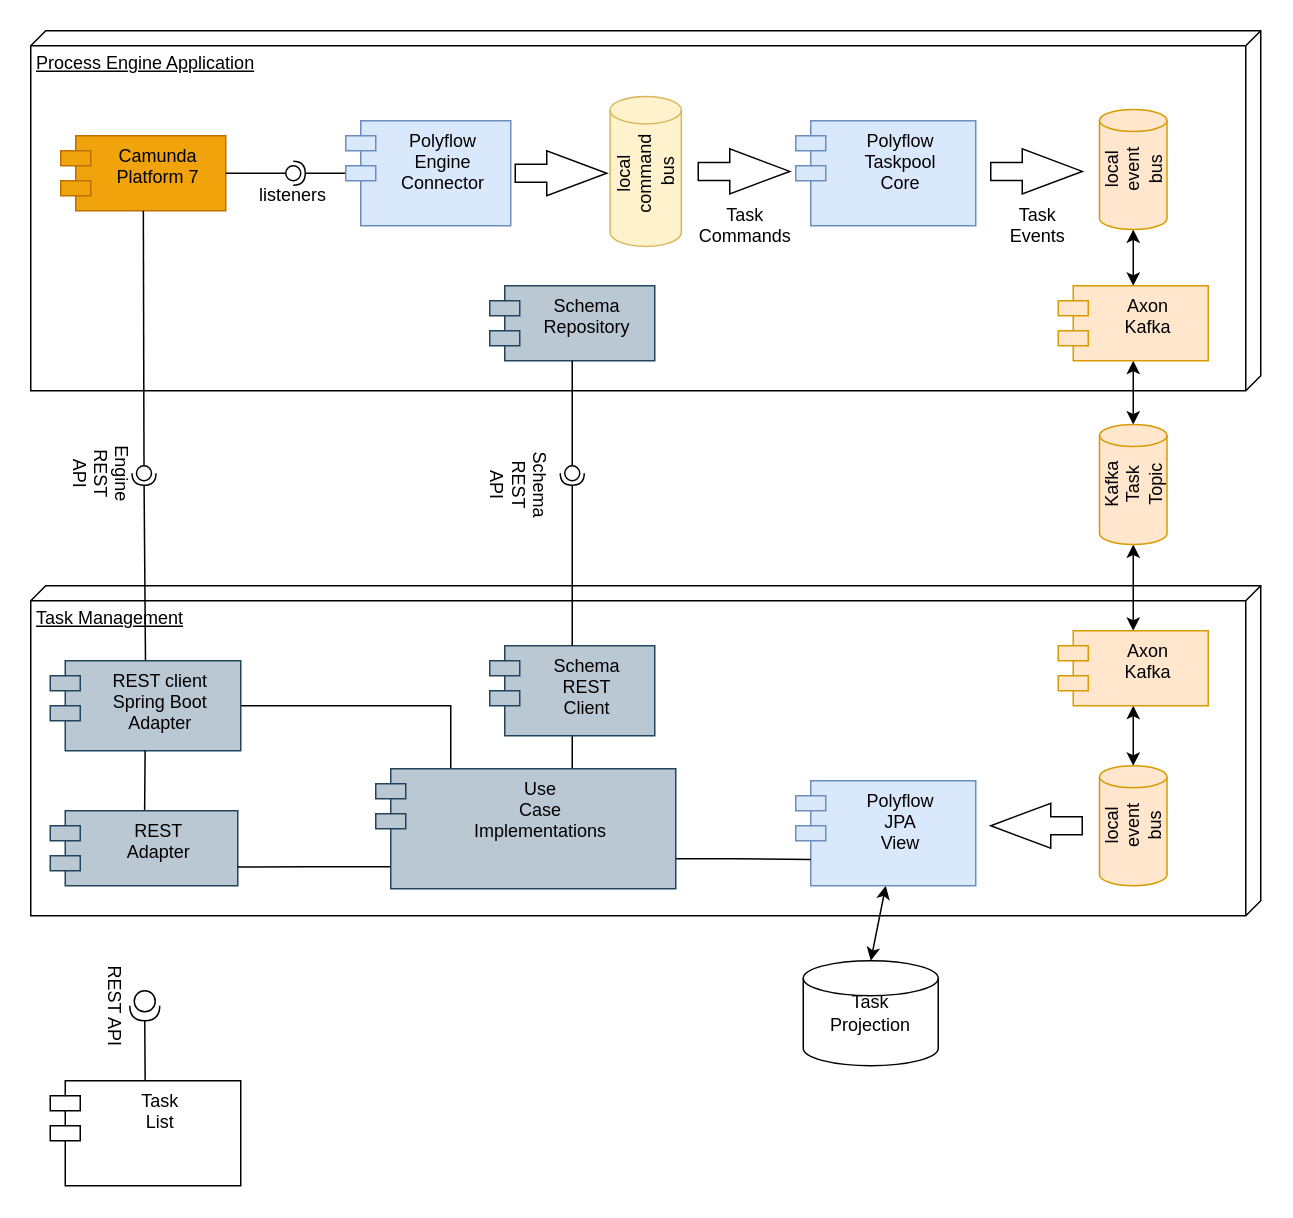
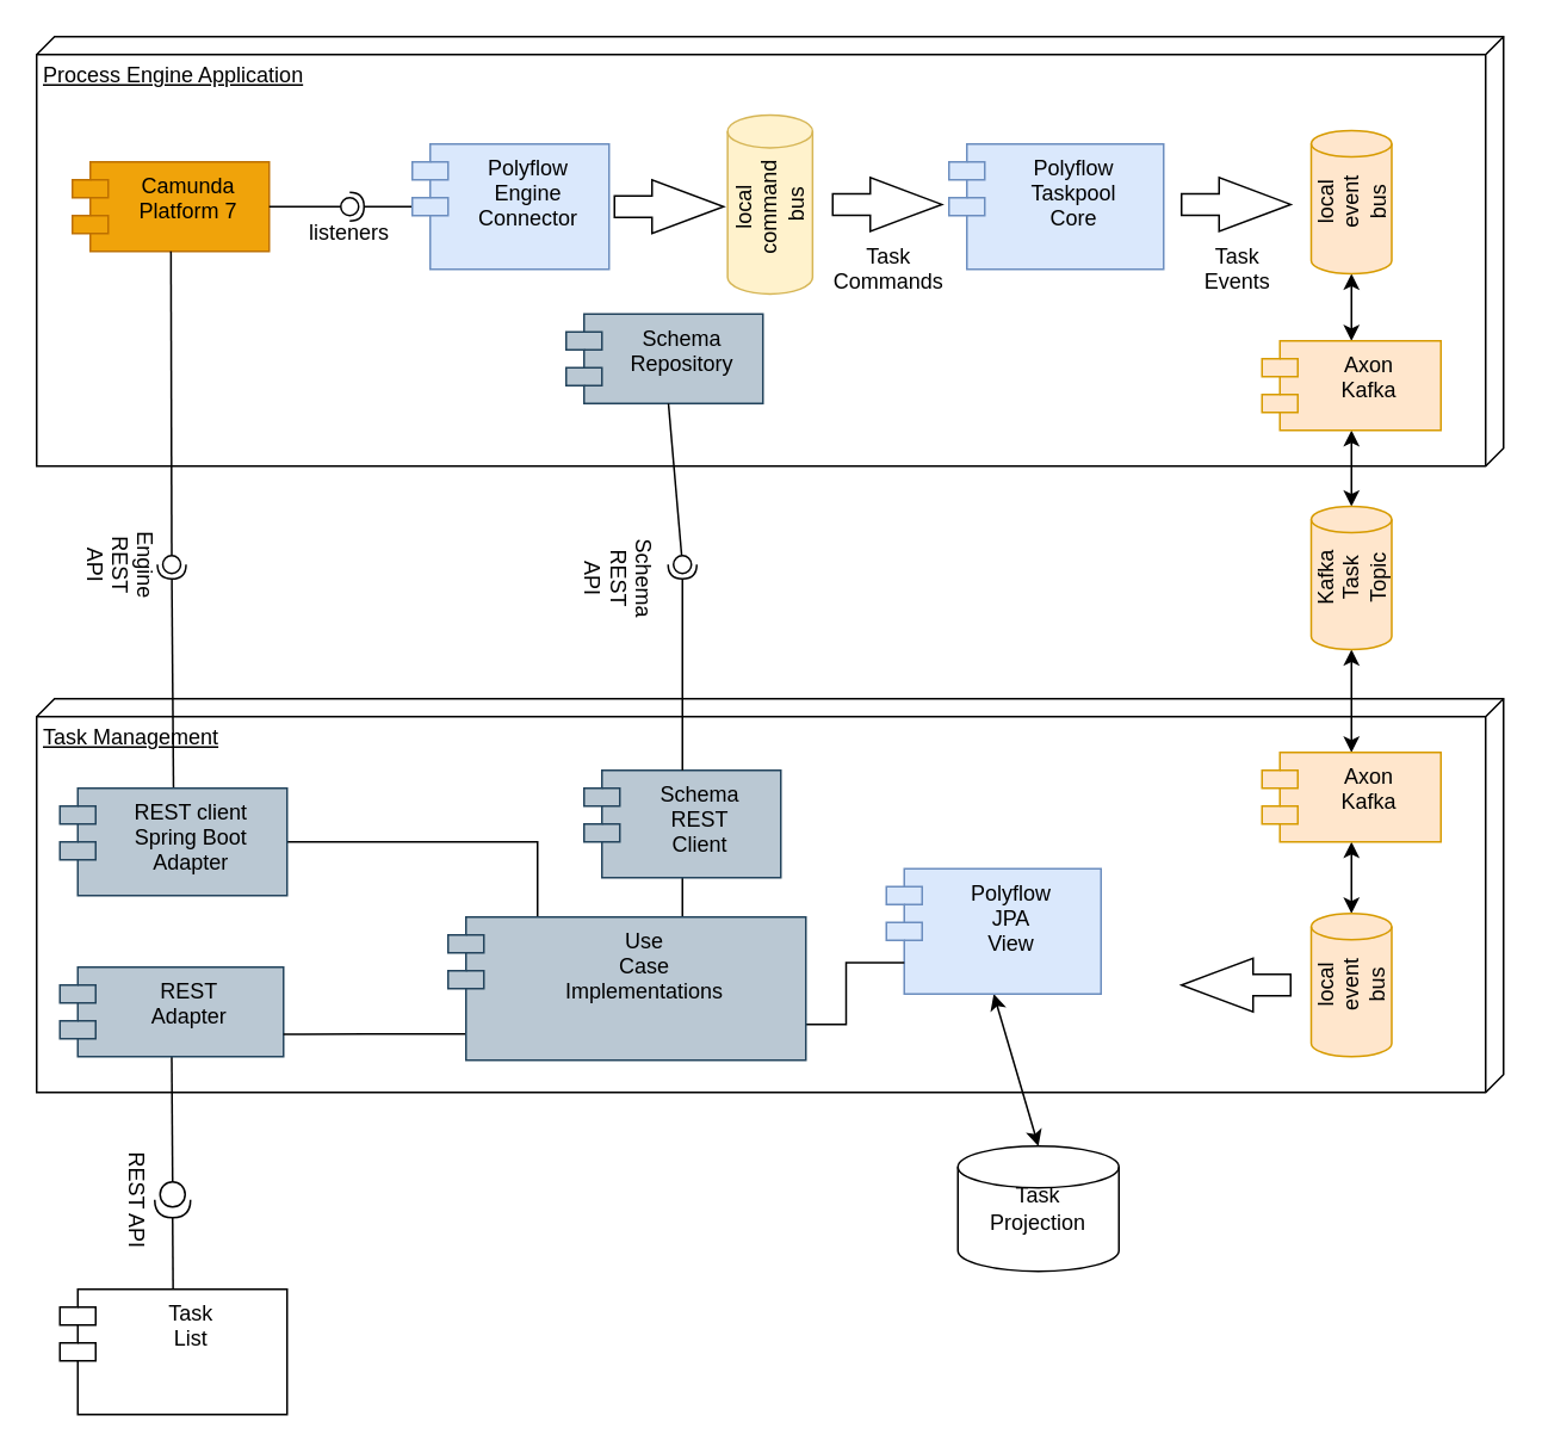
  <mxCell id="0" />
  <mxCell id="1" parent="0" />
  <mxCell id="2" value="Task Management" style="verticalAlign=top;align=left;spacingTop=8;spacingLeft=2;spacingRight=12;shape=cube;size=10;direction=south;fontStyle=4;html=1;" parent="1" vertex="1"><mxGeometry x="20" y="390" width="820" height="220" as="geometry" /></mxCell>
  <mxCell id="3" value="Process Engine Application" style="verticalAlign=top;align=left;spacingTop=8;spacingLeft=2;spacingRight=12;shape=cube;size=10;direction=south;fontStyle=4;html=1;" parent="1" vertex="1"><mxGeometry x="20" y="20" width="820" height="240" as="geometry" /></mxCell>
  <mxCell id="4" value="Camunda &#10;Platform 7" style="shape=module;align=left;spacingLeft=20;align=center;verticalAlign=top;fillColor=#f0a30a;strokeColor=#BD7000;fontColor=#000000;" parent="1" vertex="1"><mxGeometry x="40" y="90" width="110" height="50" as="geometry" /></mxCell>
  <mxCell id="5" value="" style="rounded=0;orthogonalLoop=1;jettySize=auto;html=1;endArrow=none;endFill=0;sketch=0;sourcePerimeterSpacing=0;targetPerimeterSpacing=0;edgeStyle=orthogonalEdgeStyle;exitX=1;exitY=0.5;exitDx=0;exitDy=0;" parent="1" source="4" target="7" edge="1"><mxGeometry relative="1" as="geometry"><mxPoint x="370" y="5" as="sourcePoint" /></mxGeometry></mxCell>
  <mxCell id="6" value="" style="rounded=0;orthogonalLoop=1;jettySize=auto;html=1;endArrow=halfCircle;endFill=0;entryX=0.5;entryY=0.5;endSize=6;strokeWidth=1;sketch=0;edgeStyle=orthogonalEdgeStyle;" parent="1" source="8" target="7" edge="1"><mxGeometry relative="1" as="geometry"><mxPoint x="410" y="5" as="sourcePoint" /></mxGeometry></mxCell>
  <mxCell id="7" value="&lt;br&gt;&lt;br&gt;listeners" style="ellipse;whiteSpace=wrap;html=1;align=center;aspect=fixed;resizable=0;points=[];outlineConnect=0;sketch=0;" parent="1" vertex="1"><mxGeometry x="190" y="110" width="10" height="10" as="geometry" /></mxCell>
  <mxCell id="8" value="Polyflow&#10;Engine&#10;Connector" style="shape=module;align=left;spacingLeft=20;align=center;verticalAlign=top;fillColor=#dae8fc;strokeColor=#6c8ebf;" parent="1" vertex="1"><mxGeometry x="230" y="80" width="110" height="70" as="geometry" /></mxCell>
  <mxCell id="9" value="Polyflow&#10;Taskpool&#10;Core" style="shape=module;align=left;spacingLeft=20;align=center;verticalAlign=top;fillColor=#dae8fc;strokeColor=#6c8ebf;" parent="1" vertex="1"><mxGeometry x="530" y="80" width="120" height="70" as="geometry" /></mxCell>
  <mxCell id="10" value="local&amp;nbsp;&lt;br&gt;command&amp;nbsp;&lt;br&gt;bus" style="strokeWidth=1;html=1;shape=mxgraph.flowchart.direct_data;whiteSpace=wrap;rotation=-90;fillColor=#fff2cc;strokeColor=#d6b656;" parent="1" vertex="1"><mxGeometry x="380" y="90" width="100" height="47.5" as="geometry" /></mxCell>
  <mxCell id="11" value="" style="verticalLabelPosition=bottom;verticalAlign=top;html=1;strokeWidth=1;shape=mxgraph.arrows2.arrow;dy=0.6;dx=40;notch=0;" parent="1" vertex="1"><mxGeometry x="343" y="100" width="61" height="30" as="geometry" /></mxCell>
  <mxCell id="12" value="Task&lt;br&gt;Commands" style="verticalLabelPosition=bottom;verticalAlign=top;html=1;strokeWidth=1;shape=mxgraph.arrows2.arrow;dy=0.6;dx=40;notch=0;" parent="1" vertex="1"><mxGeometry x="465" y="98.75" width="61" height="30" as="geometry" /></mxCell>
  <mxCell id="13" style="edgeStyle=none;rounded=0;orthogonalLoop=1;jettySize=auto;html=1;exitX=0;exitY=0.5;exitDx=0;exitDy=0;exitPerimeter=0;entryX=0.5;entryY=0;entryDx=0;entryDy=0;startArrow=classic;startFill=1;" parent="1" source="14" target="17" edge="1"><mxGeometry relative="1" as="geometry" /></mxCell>
  <mxCell id="14" value="local&lt;br&gt;event&lt;br&gt;bus" style="strokeWidth=1;html=1;shape=mxgraph.flowchart.direct_data;whiteSpace=wrap;rotation=-90;fillColor=#ffe6cc;strokeColor=#d79b00;" parent="1" vertex="1"><mxGeometry x="715" y="90" width="80" height="45" as="geometry" /></mxCell>
  <mxCell id="15" value="Task&lt;br&gt;Events" style="verticalLabelPosition=bottom;verticalAlign=top;html=1;strokeWidth=1;shape=mxgraph.arrows2.arrow;dy=0.6;dx=40;notch=0;" parent="1" vertex="1"><mxGeometry x="660" y="98.75" width="61" height="30" as="geometry" /></mxCell>
  <mxCell id="16" style="edgeStyle=none;rounded=0;orthogonalLoop=1;jettySize=auto;html=1;exitX=0.5;exitY=1;exitDx=0;exitDy=0;startArrow=classic;startFill=1;" parent="1" source="17" target="19" edge="1"><mxGeometry relative="1" as="geometry" /></mxCell>
  <mxCell id="17" value="Axon&#10;Kafka" style="shape=module;align=left;spacingLeft=20;align=center;verticalAlign=top;strokeWidth=1;fillColor=#ffe6cc;strokeColor=#d79b00;" parent="1" vertex="1"><mxGeometry x="705" y="190" width="100" height="50" as="geometry" /></mxCell>
  <mxCell id="18" style="edgeStyle=none;rounded=0;orthogonalLoop=1;jettySize=auto;html=1;exitX=0;exitY=0.5;exitDx=0;exitDy=0;exitPerimeter=0;startArrow=classic;startFill=1;" parent="1" source="19" target="21" edge="1"><mxGeometry relative="1" as="geometry" /></mxCell>
  <mxCell id="19" value="Kafka&lt;br&gt;Task&lt;br&gt;Topic" style="strokeWidth=1;html=1;shape=mxgraph.flowchart.direct_data;whiteSpace=wrap;rotation=-90;fillColor=#ffe6cc;strokeColor=#d79b00;" parent="1" vertex="1"><mxGeometry x="715" y="300" width="80" height="45" as="geometry" /></mxCell>
  <mxCell id="20" style="edgeStyle=none;rounded=0;orthogonalLoop=1;jettySize=auto;html=1;exitX=0.5;exitY=1;exitDx=0;exitDy=0;startArrow=classic;startFill=1;" parent="1" source="21" target="22" edge="1"><mxGeometry relative="1" as="geometry" /></mxCell>
  <mxCell id="21" value="Axon&#10;Kafka" style="shape=module;align=left;spacingLeft=20;align=center;verticalAlign=top;strokeWidth=1;fillColor=#ffe6cc;strokeColor=#d79b00;" parent="1" vertex="1"><mxGeometry x="705" y="420" width="100" height="50" as="geometry" /></mxCell>
  <mxCell id="22" value="local&lt;br&gt;event&lt;br&gt;bus" style="strokeWidth=1;html=1;shape=mxgraph.flowchart.direct_data;whiteSpace=wrap;rotation=-90;fillColor=#ffe6cc;strokeColor=#d79b00;" parent="1" vertex="1"><mxGeometry x="715" y="527.5" width="80" height="45" as="geometry" /></mxCell>
  <mxCell id="23" style="edgeStyle=none;rounded=0;orthogonalLoop=1;jettySize=auto;html=1;exitX=0.5;exitY=1;exitDx=0;exitDy=0;entryX=0.5;entryY=0;entryDx=0;entryDy=0;entryPerimeter=0;startArrow=classic;startFill=1;endArrow=classic;endFill=1;" parent="1" source="24" target="39" edge="1"><mxGeometry relative="1" as="geometry" /></mxCell>
- <mxCell id="24" value="Polyflow&#10;JPA&#10;View" style="shape=module;align=left;spacingLeft=20;align=center;verticalAlign=top;fillColor=#dae8fc;strokeColor=#6c8ebf;" parent="1" vertex="1"><mxGeometry x="530" y="520" width="120" height="70" as="geometry" /></mxCell>
+ <mxCell id="24" value="Polyflow&#10;JPA&#10;View" style="shape=module;align=left;spacingLeft=20;align=center;verticalAlign=top;fillColor=#dae8fc;strokeColor=#6c8ebf;" parent="1" vertex="1"><mxGeometry x="495" y="485" width="120" height="70" as="geometry" /></mxCell>
  <mxCell id="25" value="Task&lt;br&gt;Events" style="verticalLabelPosition=top;verticalAlign=bottom;html=1;strokeWidth=1;shape=mxgraph.arrows2.arrow;dy=0.6;dx=40;notch=0;rotation=-180;textDirection=ltr;fontColor=none;noLabel=1;labelPosition=center;align=center;" parent="1" vertex="1"><mxGeometry x="660" y="535" width="61" height="30" as="geometry" /></mxCell>
  <mxCell id="26" value="" style="rounded=0;orthogonalLoop=1;jettySize=auto;html=1;endArrow=none;endFill=0;sketch=0;sourcePerimeterSpacing=0;targetPerimeterSpacing=0;" parent="1" source="4" target="28" edge="1"><mxGeometry relative="1" as="geometry"><mxPoint x="131" y="280" as="sourcePoint" /></mxGeometry></mxCell>
  <mxCell id="27" value="" style="rounded=0;orthogonalLoop=1;jettySize=auto;html=1;endArrow=halfCircle;endFill=0;entryX=0.5;entryY=0.5;endSize=6;strokeWidth=1;sketch=0;exitX=0.5;exitY=0;exitDx=0;exitDy=0;" parent="1" source="30" target="28" edge="1"><mxGeometry relative="1" as="geometry"><mxPoint x="95" y="310" as="sourcePoint" /><Array as="points" /></mxGeometry></mxCell>
  <mxCell id="28" value="&lt;br&gt;&lt;br&gt;&lt;br&gt;&lt;br&gt;Engine REST API" style="ellipse;whiteSpace=wrap;html=1;align=center;aspect=fixed;resizable=0;points=[];outlineConnect=0;sketch=0;strokeWidth=1;rotation=90;" parent="1" vertex="1"><mxGeometry x="90.5" y="310" width="10" height="10" as="geometry" /></mxCell>
  <mxCell id="29" style="edgeStyle=orthogonalEdgeStyle;rounded=0;orthogonalLoop=1;jettySize=auto;html=1;exitX=1;exitY=0.5;exitDx=0;exitDy=0;entryX=0.25;entryY=0;entryDx=0;entryDy=0;startArrow=none;startFill=0;endArrow=none;endFill=0;" parent="1" source="30" target="38" edge="1"><mxGeometry relative="1" as="geometry" /></mxCell>
  <mxCell id="30" value="REST client&#10;Spring Boot&#10;Adapter" style="shape=module;align=left;spacingLeft=20;align=center;verticalAlign=top;strokeWidth=1;fillColor=#bac8d3;strokeColor=#23445d;" parent="1" vertex="1"><mxGeometry x="33" y="440" width="127" height="60" as="geometry" /></mxCell>
- <mxCell id="31" style="edgeStyle=none;rounded=0;orthogonalLoop=1;jettySize=auto;html=1;exitX=0.5;exitY=1;exitDx=0;exitDy=0;startArrow=none;startFill=0;endArrow=none;endFill=0;" parent="1" source="32" target="30" edge="1"><mxGeometry relative="1" as="geometry" /></mxCell>
+ <mxCell id="31" style="edgeStyle=none;rounded=0;orthogonalLoop=1;jettySize=auto;html=1;exitX=0.5;exitY=1;exitDx=0;exitDy=0;entryX=0;entryY=0.5;entryDx=0;entryDy=0;entryPerimeter=0;startArrow=none;startFill=0;endArrow=none;endFill=0;" parent="1" source="32" target="34" edge="1"><mxGeometry relative="1" as="geometry" /></mxCell>
  <mxCell id="32" value="REST &#10;Adapter" style="shape=module;align=left;spacingLeft=20;align=center;verticalAlign=top;strokeWidth=1;fillColor=#bac8d3;strokeColor=#23445d;" parent="1" vertex="1"><mxGeometry x="33" y="540" width="125" height="50" as="geometry" /></mxCell>
  <mxCell id="33" style="edgeStyle=none;rounded=0;orthogonalLoop=1;jettySize=auto;html=1;exitX=1;exitY=0.5;exitDx=0;exitDy=0;exitPerimeter=0;startArrow=none;startFill=0;endArrow=none;endFill=0;" parent="1" source="34" target="40" edge="1"><mxGeometry relative="1" as="geometry" /></mxCell>
  <mxCell id="34" value="REST API" style="shape=providedRequiredInterface;html=1;verticalLabelPosition=bottom;sketch=0;strokeWidth=1;rotation=90;" parent="1" vertex="1"><mxGeometry x="86" y="660" width="20" height="20" as="geometry" /></mxCell>
  <mxCell id="35" style="edgeStyle=orthogonalEdgeStyle;rounded=0;orthogonalLoop=1;jettySize=auto;html=1;exitX=1;exitY=0.75;exitDx=0;exitDy=0;entryX=0;entryY=0.75;entryDx=10;entryDy=0;entryPerimeter=0;startArrow=none;startFill=0;endArrow=none;endFill=0;" parent="1" source="38" target="24" edge="1"><mxGeometry relative="1" as="geometry" /></mxCell>
  <mxCell id="36" style="rounded=0;orthogonalLoop=1;jettySize=auto;html=1;startArrow=none;startFill=0;endArrow=none;endFill=0;entryX=1;entryY=0.75;entryDx=0;entryDy=0;edgeStyle=orthogonalEdgeStyle;exitX=0.055;exitY=0.816;exitDx=0;exitDy=0;exitPerimeter=0;" parent="1" source="38" target="32" edge="1"><mxGeometry relative="1" as="geometry"><mxPoint x="160" y="554" as="targetPoint" /><mxPoint x="260" y="570" as="sourcePoint" /></mxGeometry></mxCell>
  <mxCell id="37" style="edgeStyle=none;rounded=0;orthogonalLoop=1;jettySize=auto;html=1;exitX=0.655;exitY=0;exitDx=0;exitDy=0;entryX=0.5;entryY=1;entryDx=0;entryDy=0;endArrow=none;endFill=0;exitPerimeter=0;" edge="1" parent="1" source="38" target="41"><mxGeometry relative="1" as="geometry" /></mxCell>
  <mxCell id="38" value="Use&#10;Case&#10;Implementations" style="shape=module;align=left;spacingLeft=20;align=center;verticalAlign=top;strokeWidth=1;fillColor=#bac8d3;strokeColor=#23445d;" parent="1" vertex="1"><mxGeometry x="250" y="512" width="200" height="80" as="geometry" /></mxCell>
  <mxCell id="39" value="Task&lt;br&gt;Projection" style="strokeWidth=1;html=1;shape=mxgraph.flowchart.database;whiteSpace=wrap;" parent="1" vertex="1"><mxGeometry x="535" y="640" width="90" height="70" as="geometry" /></mxCell>
  <mxCell id="40" value="Task&#10;List" style="shape=module;align=left;spacingLeft=20;align=center;verticalAlign=top;strokeWidth=1;" parent="1" vertex="1"><mxGeometry x="33" y="720" width="127" height="70" as="geometry" /></mxCell>
  <mxCell id="41" value="Schema&#10;REST&#10;Client" style="shape=module;align=left;spacingLeft=20;align=center;verticalAlign=top;strokeWidth=1;fillColor=#bac8d3;strokeColor=#23445d;" vertex="1" parent="1"><mxGeometry x="326" y="430" width="110" height="60" as="geometry" /></mxCell>
- <mxCell id="42" value="Schema&#10;Repository" style="shape=module;align=left;spacingLeft=20;align=center;verticalAlign=top;strokeWidth=1;fillColor=#bac8d3;strokeColor=#23445d;" vertex="1" parent="1"><mxGeometry x="326" y="190" width="110" height="50" as="geometry" /></mxCell>
+ <mxCell id="42" value="Schema&#10;Repository" style="shape=module;align=left;spacingLeft=20;align=center;verticalAlign=top;strokeWidth=1;fillColor=#bac8d3;strokeColor=#23445d;" vertex="1" parent="1"><mxGeometry x="316" y="175" width="110" height="50" as="geometry" /></mxCell>
  <mxCell id="43" value="" style="rounded=0;orthogonalLoop=1;jettySize=auto;html=1;endArrow=none;endFill=0;sketch=0;sourcePerimeterSpacing=0;targetPerimeterSpacing=0;" edge="1" target="45" parent="1" source="42"><mxGeometry relative="1" as="geometry"><mxPoint x="380" y="325" as="sourcePoint" /></mxGeometry></mxCell>
  <mxCell id="44" value="" style="rounded=0;orthogonalLoop=1;jettySize=auto;html=1;endArrow=halfCircle;endFill=0;entryX=0.5;entryY=0.5;endSize=6;strokeWidth=1;sketch=0;" edge="1" target="45" parent="1" source="41"><mxGeometry relative="1" as="geometry"><mxPoint x="420" y="325" as="sourcePoint" /></mxGeometry></mxCell>
  <mxCell id="45" value="" style="ellipse;whiteSpace=wrap;html=1;align=left;aspect=fixed;resizable=0;points=[];outlineConnect=0;sketch=0;" vertex="1" parent="1"><mxGeometry x="376" y="310" width="10" height="10" as="geometry" /></mxCell>
  <mxCell id="46" value="&lt;div&gt;Schema&lt;br&gt;REST&lt;/div&gt;&lt;div&gt;API&lt;/div&gt;" style="text;html=1;resizable=0;autosize=1;align=center;verticalAlign=middle;points=[];fillColor=none;strokeColor=none;rounded=0;rotation=90;" vertex="1" parent="1"><mxGeometry x="316" y="297.5" width="60" height="50" as="geometry" /></mxCell>
